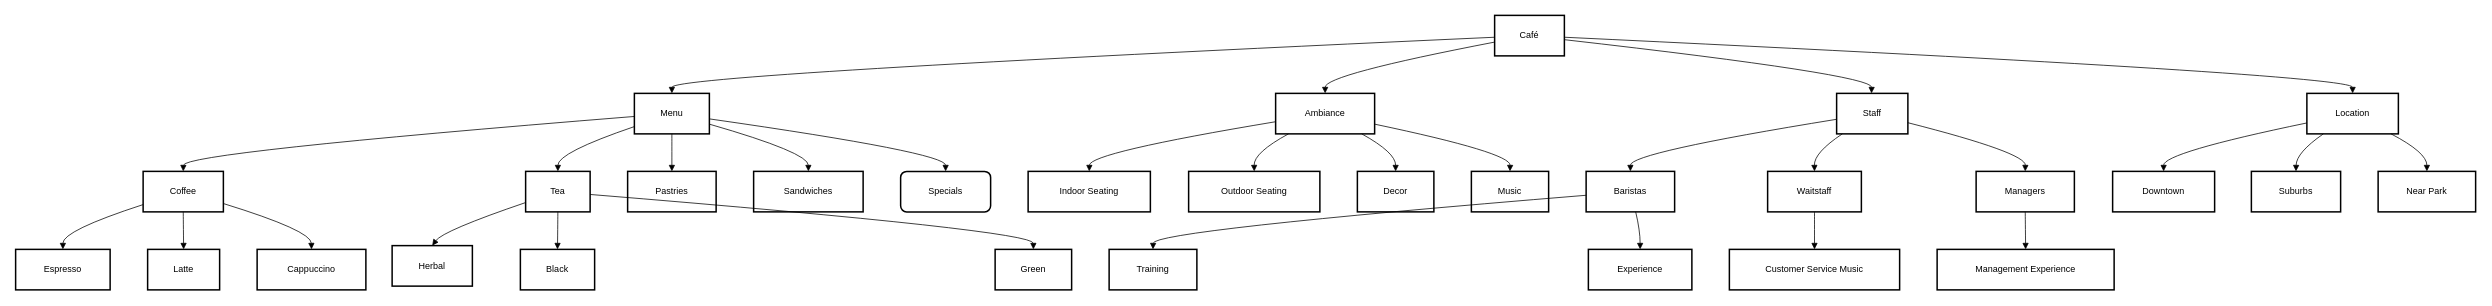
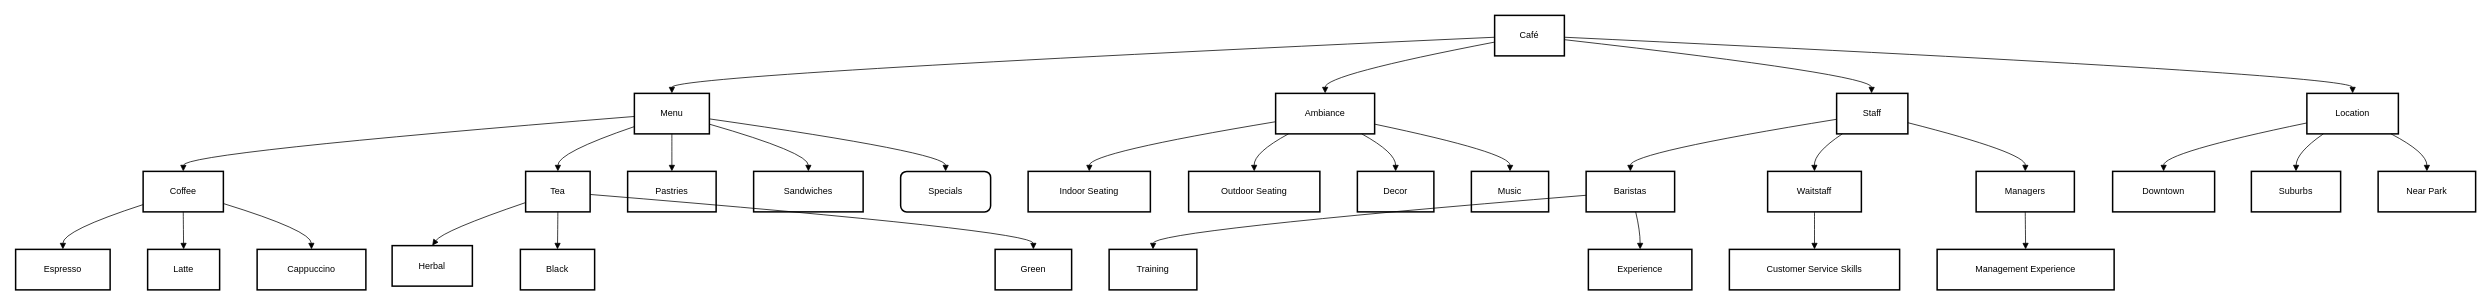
  <mxCell id="0" />
  <mxCell id="1" parent="0" />
  <mxCell id="2" value="Café" style="whiteSpace=wrap;strokeWidth=2;" vertex="1" parent="1"><mxGeometry x="1992" y="20" width="93" height="54" as="geometry" /></mxCell>
  <mxCell id="3" value="Menu" style="whiteSpace=wrap;strokeWidth=2;" vertex="1" parent="1"><mxGeometry x="845" y="124" width="100" height="54" as="geometry" /></mxCell>
  <mxCell id="4" value="Ambiance" style="whiteSpace=wrap;strokeWidth=2;" vertex="1" parent="1"><mxGeometry x="1700" y="124" width="132" height="54" as="geometry" /></mxCell>
  <mxCell id="5" value="Staff" style="whiteSpace=wrap;strokeWidth=2;" vertex="1" parent="1"><mxGeometry x="2448" y="124" width="95" height="54" as="geometry" /></mxCell>
  <mxCell id="6" value="Location" style="whiteSpace=wrap;strokeWidth=2;" vertex="1" parent="1"><mxGeometry x="3075" y="124" width="122" height="54" as="geometry" /></mxCell>
  <mxCell id="7" value="Coffee" style="whiteSpace=wrap;strokeWidth=2;" vertex="1" parent="1"><mxGeometry x="190" y="228" width="107" height="54" as="geometry" /></mxCell>
  <mxCell id="8" value="Tea" style="whiteSpace=wrap;strokeWidth=2;" vertex="1" parent="1"><mxGeometry x="700" y="228" width="86" height="54" as="geometry" /></mxCell>
  <mxCell id="9" value="Pastries" style="whiteSpace=wrap;strokeWidth=2;" vertex="1" parent="1"><mxGeometry x="836" y="228" width="118" height="54" as="geometry" /></mxCell>
  <mxCell id="10" value="Sandwiches" style="whiteSpace=wrap;strokeWidth=2;" vertex="1" parent="1"><mxGeometry x="1004" y="228" width="146" height="54" as="geometry" /></mxCell>
  <mxCell id="11" value="Specials" style="whiteSpace=wrap;strokeWidth=2;rounded=1;" vertex="1" parent="1"><mxGeometry x="1200" y="228" width="120" height="54" as="geometry" /></mxCell>
  <mxCell id="12" value="Indoor Seating" style="whiteSpace=wrap;strokeWidth=2;" vertex="1" parent="1"><mxGeometry x="1370" y="228" width="163" height="54" as="geometry" /></mxCell>
  <mxCell id="13" value="Outdoor Seating" style="whiteSpace=wrap;strokeWidth=2;" vertex="1" parent="1"><mxGeometry x="1584" y="228" width="175" height="54" as="geometry" /></mxCell>
  <mxCell id="14" value="Decor" style="whiteSpace=wrap;strokeWidth=2;" vertex="1" parent="1"><mxGeometry x="1809" y="228" width="102" height="54" as="geometry" /></mxCell>
  <mxCell id="15" value="Music" style="whiteSpace=wrap;strokeWidth=2;" vertex="1" parent="1"><mxGeometry x="1961" y="228" width="103" height="54" as="geometry" /></mxCell>
  <mxCell id="16" value="Baristas" style="whiteSpace=wrap;strokeWidth=2;" vertex="1" parent="1"><mxGeometry x="2114" y="228" width="118" height="54" as="geometry" /></mxCell>
  <mxCell id="17" value="Waitstaff" style="whiteSpace=wrap;strokeWidth=2;" vertex="1" parent="1"><mxGeometry x="2356" y="228" width="125" height="54" as="geometry" /></mxCell>
  <mxCell id="18" value="Managers" style="whiteSpace=wrap;strokeWidth=2;" vertex="1" parent="1"><mxGeometry x="2634" y="228" width="131" height="54" as="geometry" /></mxCell>
  <mxCell id="19" value="Downtown" style="whiteSpace=wrap;strokeWidth=2;" vertex="1" parent="1"><mxGeometry x="2816" y="228" width="136" height="54" as="geometry" /></mxCell>
  <mxCell id="20" value="Suburbs" style="whiteSpace=wrap;strokeWidth=2;" vertex="1" parent="1"><mxGeometry x="3001" y="228" width="119" height="54" as="geometry" /></mxCell>
  <mxCell id="21" value="Near Park" style="whiteSpace=wrap;strokeWidth=2;" vertex="1" parent="1"><mxGeometry x="3170" y="228" width="130" height="54" as="geometry" /></mxCell>
  <mxCell id="22" value="Espresso" style="whiteSpace=wrap;strokeWidth=2;" vertex="1" parent="1"><mxGeometry x="20" y="332" width="126" height="54" as="geometry" /></mxCell>
  <mxCell id="23" value="Latte" style="whiteSpace=wrap;strokeWidth=2;" vertex="1" parent="1"><mxGeometry x="196" y="332" width="96" height="54" as="geometry" /></mxCell>
  <mxCell id="24" value="Cappuccino" style="whiteSpace=wrap;strokeWidth=2;" vertex="1" parent="1"><mxGeometry x="342" y="332" width="145" height="54" as="geometry" /></mxCell>
  <mxCell id="25" value="Herbal" style="whiteSpace=wrap;strokeWidth=2;" vertex="1" parent="1"><mxGeometry x="522" y="327" width="107" height="54" as="geometry" /></mxCell>
  <mxCell id="26" value="Black" style="whiteSpace=wrap;strokeWidth=2;" vertex="1" parent="1"><mxGeometry x="693" y="332" width="99" height="54" as="geometry" /></mxCell>
  <mxCell id="27" value="Green" style="whiteSpace=wrap;strokeWidth=2;" vertex="1" parent="1"><mxGeometry x="1326" y="332" width="102" height="54" as="geometry" /></mxCell>
  <mxCell id="28" value="Training" style="whiteSpace=wrap;strokeWidth=2;" vertex="1" parent="1"><mxGeometry x="1478" y="332" width="117" height="54" as="geometry" /></mxCell>
  <mxCell id="29" value="Experience" style="whiteSpace=wrap;strokeWidth=2;" vertex="1" parent="1"><mxGeometry x="2117" y="332" width="138" height="54" as="geometry" /></mxCell>
- <mxCell id="30" value="Customer Service Music" style="whiteSpace=wrap;strokeWidth=2;" vertex="1" parent="1"><mxGeometry x="2305" y="332" width="227" height="54" as="geometry" /></mxCell>
+ <mxCell id="30" value="Customer Service Skills" style="whiteSpace=wrap;strokeWidth=2;" vertex="1" parent="1"><mxGeometry x="2305" y="332" width="227" height="54" as="geometry" /></mxCell>
  <mxCell id="31" value="Management Experience" style="whiteSpace=wrap;strokeWidth=2;" vertex="1" parent="1"><mxGeometry x="2582" y="332" width="236" height="54" as="geometry" /></mxCell>
  <mxCell id="32" value="" style="curved=1;startArrow=none;endArrow=block;exitX=0;exitY=0.54;entryX=0.5;entryY=0;" edge="1" parent="1" source="2" target="3"><mxGeometry relative="1" as="geometry"><Array as="points"><mxPoint x="895" y="99" /></Array></mxGeometry></mxCell>
  <mxCell id="33" value="" style="curved=1;startArrow=none;endArrow=block;exitX=0;exitY=0.66;entryX=0.5;entryY=0;" edge="1" parent="1" source="2" target="4"><mxGeometry relative="1" as="geometry"><Array as="points"><mxPoint x="1766" y="99" /></Array></mxGeometry></mxCell>
  <mxCell id="34" value="" style="curved=1;startArrow=none;endArrow=block;exitX=1;exitY=0.6;entryX=0.49;entryY=0;" edge="1" parent="1" source="2" target="5"><mxGeometry relative="1" as="geometry"><Array as="points"><mxPoint x="2495" y="99" /></Array></mxGeometry></mxCell>
  <mxCell id="35" value="" style="curved=1;startArrow=none;endArrow=block;exitX=1;exitY=0.54;entryX=0.5;entryY=0;" edge="1" parent="1" source="2" target="6"><mxGeometry relative="1" as="geometry"><Array as="points"><mxPoint x="3136" y="99" /></Array></mxGeometry></mxCell>
  <mxCell id="36" value="" style="curved=1;startArrow=none;endArrow=block;exitX=0;exitY=0.57;entryX=0.5;entryY=0;" edge="1" parent="1" source="3" target="7"><mxGeometry relative="1" as="geometry"><Array as="points"><mxPoint x="244" y="203" /></Array></mxGeometry></mxCell>
  <mxCell id="37" value="" style="curved=1;startArrow=none;endArrow=block;exitX=0;exitY=0.82;entryX=0.5;entryY=0;" edge="1" parent="1" source="3" target="8"><mxGeometry relative="1" as="geometry"><Array as="points"><mxPoint x="743" y="203" /></Array></mxGeometry></mxCell>
  <mxCell id="38" value="" style="curved=1;startArrow=none;endArrow=block;exitX=0.5;exitY=1;entryX=0.5;entryY=0;" edge="1" parent="1" source="3" target="9"><mxGeometry relative="1" as="geometry"><Array as="points" /></mxGeometry></mxCell>
  <mxCell id="39" value="" style="curved=1;startArrow=none;endArrow=block;exitX=1;exitY=0.76;entryX=0.5;entryY=0;" edge="1" parent="1" source="3" target="10"><mxGeometry relative="1" as="geometry"><Array as="points"><mxPoint x="1077" y="203" /></Array></mxGeometry></mxCell>
  <mxCell id="40" value="" style="curved=1;startArrow=none;endArrow=block;exitX=1;exitY=0.63;entryX=0.5;entryY=0;" edge="1" parent="1" source="3" target="11"><mxGeometry relative="1" as="geometry"><Array as="points"><mxPoint x="1260" y="203" /></Array></mxGeometry></mxCell>
  <mxCell id="41" value="" style="curved=1;startArrow=none;endArrow=block;exitX=0;exitY=0.7;entryX=0.5;entryY=0;" edge="1" parent="1" source="4" target="12"><mxGeometry relative="1" as="geometry"><Array as="points"><mxPoint x="1452" y="203" /></Array></mxGeometry></mxCell>
  <mxCell id="42" value="" style="curved=1;startArrow=none;endArrow=block;exitX=0.13;exitY=1;entryX=0.5;entryY=0;" edge="1" parent="1" source="4" target="13"><mxGeometry relative="1" as="geometry"><Array as="points"><mxPoint x="1671" y="203" /></Array></mxGeometry></mxCell>
  <mxCell id="43" value="" style="curved=1;startArrow=none;endArrow=block;exitX=0.87;exitY=1;entryX=0.5;entryY=0;" edge="1" parent="1" source="4" target="14"><mxGeometry relative="1" as="geometry"><Array as="points"><mxPoint x="1860" y="203" /></Array></mxGeometry></mxCell>
  <mxCell id="44" value="" style="curved=1;startArrow=none;endArrow=block;exitX=1;exitY=0.76;entryX=0.5;entryY=0;" edge="1" parent="1" source="4" target="15"><mxGeometry relative="1" as="geometry"><Array as="points"><mxPoint x="2013" y="203" /></Array></mxGeometry></mxCell>
  <mxCell id="45" value="" style="curved=1;startArrow=none;endArrow=block;exitX=0;exitY=0.64;entryX=0.5;entryY=0;" edge="1" parent="1" source="5" target="16"><mxGeometry relative="1" as="geometry"><Array as="points"><mxPoint x="2173" y="203" /></Array></mxGeometry></mxCell>
  <mxCell id="46" value="" style="curved=1;startArrow=none;endArrow=block;exitX=0.08;exitY=1;entryX=0.5;entryY=0;" edge="1" parent="1" source="5" target="17"><mxGeometry relative="1" as="geometry"><Array as="points"><mxPoint x="2418" y="203" /></Array></mxGeometry></mxCell>
  <mxCell id="47" value="" style="curved=1;startArrow=none;endArrow=block;exitX=0.99;exitY=0.72;entryX=0.5;entryY=0;" edge="1" parent="1" source="5" target="18"><mxGeometry relative="1" as="geometry"><Array as="points"><mxPoint x="2700" y="203" /></Array></mxGeometry></mxCell>
  <mxCell id="48" value="" style="curved=1;startArrow=none;endArrow=block;exitX=0;exitY=0.73;entryX=0.5;entryY=0;" edge="1" parent="1" source="6" target="19"><mxGeometry relative="1" as="geometry"><Array as="points"><mxPoint x="2884" y="203" /></Array></mxGeometry></mxCell>
  <mxCell id="49" value="" style="curved=1;startArrow=none;endArrow=block;exitX=0.18;exitY=1;entryX=0.5;entryY=0;" edge="1" parent="1" source="6" target="20"><mxGeometry relative="1" as="geometry"><Array as="points"><mxPoint x="3061" y="203" /></Array></mxGeometry></mxCell>
  <mxCell id="50" value="" style="curved=1;startArrow=none;endArrow=block;exitX=0.92;exitY=1;entryX=0.5;entryY=0;" edge="1" parent="1" source="6" target="21"><mxGeometry relative="1" as="geometry"><Array as="points"><mxPoint x="3235" y="203" /></Array></mxGeometry></mxCell>
  <mxCell id="51" value="" style="curved=1;startArrow=none;endArrow=block;exitX=0;exitY=0.82;entryX=0.5;entryY=0;" edge="1" parent="1" source="7" target="22"><mxGeometry relative="1" as="geometry"><Array as="points"><mxPoint x="83" y="307" /></Array></mxGeometry></mxCell>
  <mxCell id="52" value="" style="curved=1;startArrow=none;endArrow=block;exitX=0.5;exitY=1;entryX=0.5;entryY=0;" edge="1" parent="1" source="7" target="23"><mxGeometry relative="1" as="geometry"><Array as="points" /></mxGeometry></mxCell>
  <mxCell id="53" value="" style="curved=1;startArrow=none;endArrow=block;exitX=1.01;exitY=0.8;entryX=0.5;entryY=0;" edge="1" parent="1" source="7" target="24"><mxGeometry relative="1" as="geometry"><Array as="points"><mxPoint x="414" y="307" /></Array></mxGeometry></mxCell>
  <mxCell id="54" value="" style="curved=1;startArrow=none;endArrow=block;exitX=0;exitY=0.77;entryX=0.5;entryY=0;" edge="1" parent="1" source="8" target="25"><mxGeometry relative="1" as="geometry"><Array as="points"><mxPoint x="590" y="307" /></Array></mxGeometry></mxCell>
  <mxCell id="55" value="" style="curved=1;startArrow=none;endArrow=block;exitX=0.5;exitY=1;entryX=0.5;entryY=0;" edge="1" parent="1" source="8" target="26"><mxGeometry relative="1" as="geometry"><Array as="points" /></mxGeometry></mxCell>
  <mxCell id="56" value="" style="curved=1;startArrow=none;endArrow=block;exitX=1;exitY=0.57;entryX=0.5;entryY=0;" edge="1" parent="1" source="8" target="27"><mxGeometry relative="1" as="geometry"><Array as="points"><mxPoint x="1377" y="307" /></Array></mxGeometry></mxCell>
  <mxCell id="57" value="" style="curved=1;startArrow=none;endArrow=block;exitX=0;exitY=0.59;entryX=0.5;entryY=0;" edge="1" parent="1" source="16" target="28"><mxGeometry relative="1" as="geometry"><Array as="points"><mxPoint x="1537" y="307" /></Array></mxGeometry></mxCell>
  <mxCell id="58" value="" style="curved=1;startArrow=none;endArrow=block;exitX=0.56;exitY=1;entryX=0.5;entryY=0;" edge="1" parent="1" source="16" target="29"><mxGeometry relative="1" as="geometry"><Array as="points"><mxPoint x="2186" y="307" /></Array></mxGeometry></mxCell>
  <mxCell id="59" value="" style="curved=1;startArrow=none;endArrow=block;exitX=0.5;exitY=1;entryX=0.5;entryY=0;" edge="1" parent="1" source="17" target="30"><mxGeometry relative="1" as="geometry"><Array as="points" /></mxGeometry></mxCell>
  <mxCell id="60" value="" style="curved=1;startArrow=none;endArrow=block;exitX=0.5;exitY=1;entryX=0.5;entryY=0;" edge="1" parent="1" source="18" target="31"><mxGeometry relative="1" as="geometry"><Array as="points" /></mxGeometry></mxCell>
